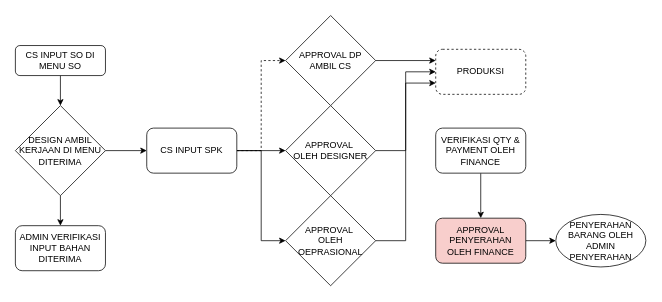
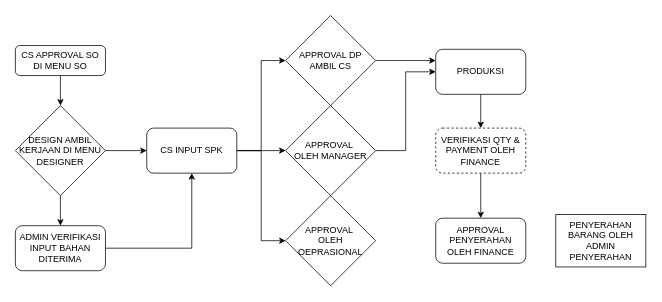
  <mxCell id="0" />
  <mxCell id="1" parent="0" />
  <mxCell id="2" value="" style="edgeStyle=orthogonalEdgeStyle;rounded=0;orthogonalLoop=1;jettySize=auto;html=1;" edge="1" parent="1" source="3" target="8"><mxGeometry relative="1" as="geometry" /></mxCell>
- <mxCell id="3" value="CS INPUT SO DI MENU SO" style="rounded=1;whiteSpace=wrap;html=1;fontSize=12;glass=0;strokeWidth=1;shadow=0;" parent="1" vertex="1"><mxGeometry y="60" width="120" height="40" as="geometry" x="20" /></mxCell>
+ <mxCell id="3" value="CS APPROVAL SO DI MENU SO" style="rounded=1;whiteSpace=wrap;html=1;fontSize=12;glass=0;strokeWidth=1;shadow=0;" parent="1" vertex="1"><mxGeometry y="60" width="120" height="40" as="geometry" x="20" /></mxCell>
+ <mxCell id="4" style="edgeStyle=orthogonalEdgeStyle;rounded=0;orthogonalLoop=1;jettySize=auto;html=1;entryX=0.5;entryY=1;entryDx=0;entryDy=0;" edge="1" parent="1" source="5" target="12"><mxGeometry relative="1" as="geometry"><mxPoint x="240" y="240" as="targetPoint" /></mxGeometry></mxCell>
  <mxCell id="5" value="ADMIN VERIFIKASI INPUT BAHAN DITERIMA" style="rounded=1;whiteSpace=wrap;html=1;" vertex="1" parent="1"><mxGeometry y="300" width="120" height="60" as="geometry" x="20" /></mxCell>
  <mxCell id="6" value="" style="edgeStyle=orthogonalEdgeStyle;rounded=0;orthogonalLoop=1;jettySize=auto;html=1;" edge="1" parent="1" source="8" target="5"><mxGeometry relative="1" as="geometry" /></mxCell>
  <mxCell id="7" value="" style="edgeStyle=orthogonalEdgeStyle;rounded=0;orthogonalLoop=1;jettySize=auto;html=1;" edge="1" parent="1" source="8" target="12"><mxGeometry relative="1" as="geometry" /></mxCell>
- <mxCell id="8" value="DESIGN AMBIL KERJAAN DI MENU DITERIMA" style="rhombus;whiteSpace=wrap;html=1;" vertex="1" parent="1"><mxGeometry y="140" width="120" height="120" as="geometry" x="20" /></mxCell>
- <mxCell id="9" style="edgeStyle=orthogonalEdgeStyle;rounded=0;orthogonalLoop=1;jettySize=auto;html=1;entryX=0;entryY=0.5;entryDx=0;entryDy=0;dashed=1;" edge="1" parent="1" source="12" target="14"><mxGeometry relative="1" as="geometry" /></mxCell>
+ <mxCell id="8" value="DESIGN AMBIL KERJAAN DI MENU DESIGNER" style="rhombus;whiteSpace=wrap;html=1;" vertex="1" parent="1"><mxGeometry y="140" width="120" height="120" as="geometry" x="20" /></mxCell>
+ <mxCell id="9" style="edgeStyle=orthogonalEdgeStyle;rounded=0;orthogonalLoop=1;jettySize=auto;html=1;entryX=0;entryY=0.5;entryDx=0;entryDy=0;" edge="1" parent="1" source="12" target="14"><mxGeometry relative="1" as="geometry" /></mxCell>
  <mxCell id="10" style="edgeStyle=orthogonalEdgeStyle;rounded=0;orthogonalLoop=1;jettySize=auto;html=1;" edge="1" parent="1" source="12" target="16"><mxGeometry relative="1" as="geometry" /></mxCell>
  <mxCell id="11" style="edgeStyle=orthogonalEdgeStyle;rounded=0;orthogonalLoop=1;jettySize=auto;html=1;entryX=0;entryY=0.5;entryDx=0;entryDy=0;" edge="1" parent="1" source="12" target="18"><mxGeometry relative="1" as="geometry" /></mxCell>
  <mxCell id="12" value="CS INPUT SPK" style="rounded=1;whiteSpace=wrap;html=1;" vertex="1" parent="1"><mxGeometry x="195" y="170" width="120" height="60" as="geometry" /></mxCell>
  <mxCell id="13" style="edgeStyle=orthogonalEdgeStyle;rounded=0;orthogonalLoop=1;jettySize=auto;html=1;entryX=0;entryY=0.25;entryDx=0;entryDy=0;" edge="1" parent="1" source="14" target="20"><mxGeometry relative="1" as="geometry" /></mxCell>
  <mxCell id="14" value="APPROVAL DP AMBIL CS" style="rhombus;whiteSpace=wrap;html=1;" vertex="1" parent="1"><mxGeometry x="380" width="120" height="120" as="geometry" y="20" /></mxCell>
  <mxCell id="15" style="edgeStyle=orthogonalEdgeStyle;rounded=0;orthogonalLoop=1;jettySize=auto;html=1;exitX=1;exitY=0.5;exitDx=0;exitDy=0;entryX=0;entryY=0.5;entryDx=0;entryDy=0;" edge="1" parent="1" source="16" target="20"><mxGeometry relative="1" as="geometry" /></mxCell>
- <mxCell id="16" value="APPROVAL&amp;nbsp;&lt;div&gt;OLEH DESIGNER&lt;/div&gt;" style="rhombus;whiteSpace=wrap;html=1;" vertex="1" parent="1"><mxGeometry x="380" y="140" width="120" height="120" as="geometry" /></mxCell>
- <mxCell id="17" style="edgeStyle=orthogonalEdgeStyle;rounded=0;orthogonalLoop=1;jettySize=auto;html=1;entryX=0;entryY=0.75;entryDx=0;entryDy=0;" edge="1" parent="1" source="18" target="20"><mxGeometry relative="1" as="geometry" /></mxCell>
+ <mxCell id="16" value="APPROVAL&amp;nbsp;&lt;div&gt;OLEH MANAGER&lt;/div&gt;" style="rhombus;whiteSpace=wrap;html=1;" vertex="1" parent="1"><mxGeometry x="380" y="140" width="120" height="120" as="geometry" /></mxCell>
  <mxCell id="18" value="APPROVAL&amp;nbsp;&lt;div&gt;OLEH OEPRASIONAL&lt;/div&gt;" style="rhombus;whiteSpace=wrap;html=1;" vertex="1" parent="1"><mxGeometry x="380" y="260" width="120" height="120" as="geometry" /></mxCell>
- <mxCell id="20" value="PRODUKSI" style="rounded=1;whiteSpace=wrap;html=1;dashed=1;" vertex="1" parent="1"><mxGeometry x="580" y="65" width="120" height="60" as="geometry" /></mxCell>
+ <mxCell id="19" value="" style="edgeStyle=orthogonalEdgeStyle;rounded=0;orthogonalLoop=1;jettySize=auto;html=1;" edge="1" parent="1" source="20" target="22"><mxGeometry relative="1" as="geometry" /></mxCell>
+ <mxCell id="20" value="PRODUKSI" style="rounded=1;whiteSpace=wrap;html=1;" vertex="1" parent="1"><mxGeometry x="580" y="65" width="120" height="60" as="geometry" /></mxCell>
  <mxCell id="21" value="" style="edgeStyle=orthogonalEdgeStyle;rounded=0;orthogonalLoop=1;jettySize=auto;html=1;" edge="1" parent="1" source="22" target="24"><mxGeometry relative="1" as="geometry" /></mxCell>
- <mxCell id="22" value="VERIFIKASI QTY &amp;amp; PAYMENT OLEH FINANCE" style="rounded=1;whiteSpace=wrap;html=1;" vertex="1" parent="1"><mxGeometry x="580" y="170" width="120" height="60" as="geometry" /></mxCell>
- <mxCell id="23" value="" style="edgeStyle=orthogonalEdgeStyle;rounded=0;orthogonalLoop=1;jettySize=auto;html=1;" edge="1" parent="1" source="24" target="25"><mxGeometry relative="1" as="geometry" /></mxCell>
- <mxCell id="24" value="APPROVAL PENYERAHAN OLEH FINANCE" style="rounded=1;whiteSpace=wrap;html=1;fillColor=#f8cecc;" vertex="1" parent="1"><mxGeometry x="580" y="290" width="120" height="60" as="geometry" /></mxCell>
- <mxCell id="25" value="PENYERAHAN BARANG OLEH ADMIN PENYERAHAN" style="ellipse;whiteSpace=wrap;html=1;" vertex="1" parent="1"><mxGeometry x="740" y="285" width="120" height="70" as="geometry" /></mxCell>
+ <mxCell id="22" value="VERIFIKASI QTY &amp;amp; PAYMENT OLEH FINANCE" style="rounded=1;whiteSpace=wrap;html=1;dashed=1;" vertex="1" parent="1"><mxGeometry x="580" y="170" width="120" height="60" as="geometry" /></mxCell>
+ <mxCell id="24" value="APPROVAL PENYERAHAN OLEH FINANCE" style="rounded=1;whiteSpace=wrap;html=1;" vertex="1" parent="1"><mxGeometry x="580" y="290" width="120" height="60" as="geometry" /></mxCell>
+ <mxCell id="25" value="PENYERAHAN BARANG OLEH ADMIN PENYERAHAN" style="rounded=0;whiteSpace=wrap;html=1;" vertex="1" parent="1"><mxGeometry x="740" y="285" width="120" height="70" as="geometry" /></mxCell>
